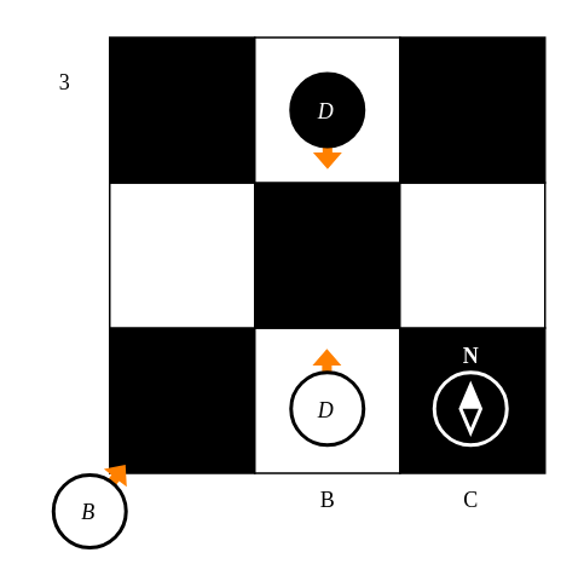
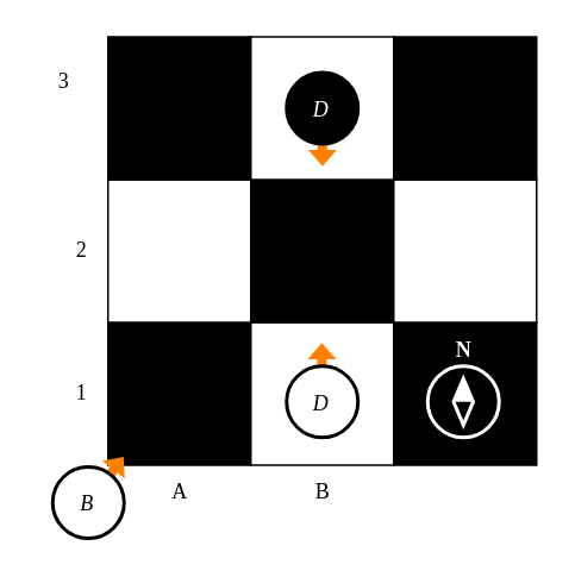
  <mxCell id="0" />
  <mxCell id="1" parent="0" />
  <mxCell id="2" value="" style="whiteSpace=wrap;html=1;aspect=fixed;fontFamily=CMU Serif;fontSource=https%3A%2F%2Fcdn.jsdelivr.net%2Fgh%2Fbitmaks%2Fcm-web-fonts%40latest%2Ffont%2FSerif%2Fcmunrm.woff;fillColor=#000000;" vertex="1" parent="1"><mxGeometry x="60" y="180" width="80" height="80" as="geometry" /></mxCell>
  <mxCell id="3" value="" style="whiteSpace=wrap;html=1;aspect=fixed;fillColor=#FFFFFF;fontFamily=CMU Serif;fontSource=https%3A%2F%2Fcdn.jsdelivr.net%2Fgh%2Fbitmaks%2Fcm-web-fonts%40latest%2Ffont%2FSerif%2Fcmunrm.woff;" vertex="1" parent="1"><mxGeometry x="140" y="180" width="80" height="80" as="geometry" /></mxCell>
  <mxCell id="4" value="" style="whiteSpace=wrap;html=1;aspect=fixed;fontFamily=CMU Serif;fontSource=https%3A%2F%2Fcdn.jsdelivr.net%2Fgh%2Fbitmaks%2Fcm-web-fonts%40latest%2Ffont%2FSerif%2Fcmunrm.woff;fillColor=#000000;" vertex="1" parent="1"><mxGeometry x="220" y="180" width="80" height="80" as="geometry" /></mxCell>
  <mxCell id="5" value="" style="whiteSpace=wrap;html=1;aspect=fixed;fontFamily=CMU Serif;fontSource=https%3A%2F%2Fcdn.jsdelivr.net%2Fgh%2Fbitmaks%2Fcm-web-fonts%40latest%2Ffont%2FSerif%2Fcmunrm.woff;fillColor=#000000;" vertex="1" parent="1"><mxGeometry x="140" y="100" width="80" height="80" as="geometry" /></mxCell>
  <mxCell id="6" value="" style="whiteSpace=wrap;html=1;aspect=fixed;fillColor=#FFFFFF;fontFamily=CMU Serif;fontSource=https%3A%2F%2Fcdn.jsdelivr.net%2Fgh%2Fbitmaks%2Fcm-web-fonts%40latest%2Ffont%2FSerif%2Fcmunrm.woff;" vertex="1" parent="1"><mxGeometry x="220" y="100" width="80" height="80" as="geometry" /></mxCell>
  <mxCell id="7" value="" style="whiteSpace=wrap;html=1;aspect=fixed;fillColor=#FFFFFF;fontFamily=CMU Serif;fontSource=https%3A%2F%2Fcdn.jsdelivr.net%2Fgh%2Fbitmaks%2Fcm-web-fonts%40latest%2Ffont%2FSerif%2Fcmunrm.woff;" vertex="1" parent="1"><mxGeometry x="60" y="100" width="80" height="80" as="geometry" /></mxCell>
+ <mxCell id="8" value="A" style="text;html=1;align=center;verticalAlign=middle;resizable=0;points=[];autosize=1;strokeColor=none;fillColor=none;fontFamily=CMU Serif;fontSource=https%3A%2F%2Fcdn.jsdelivr.net%2Fgh%2Fbitmaks%2Fcm-web-fonts%40latest%2Ffont%2FSerif%2Fcmunrm.woff;" vertex="1" parent="1"><mxGeometry x="85" y="260" width="30" height="30" as="geometry" /></mxCell>
  <mxCell id="9" value="B" style="text;html=1;align=center;verticalAlign=middle;resizable=0;points=[];autosize=1;strokeColor=none;fillColor=none;fontFamily=CMU Serif;fontSource=https%3A%2F%2Fcdn.jsdelivr.net%2Fgh%2Fbitmaks%2Fcm-web-fonts%40latest%2Ffont%2FSerif%2Fcmunrm.woff;" vertex="1" parent="1"><mxGeometry x="165" y="260" width="30" height="30" as="geometry" /></mxCell>
- <mxCell id="10" value="C" style="text;html=1;align=center;verticalAlign=middle;resizable=0;points=[];autosize=1;strokeColor=none;fillColor=none;fontFamily=CMU Serif;fontSource=https%3A%2F%2Fcdn.jsdelivr.net%2Fgh%2Fbitmaks%2Fcm-web-fonts%40latest%2Ffont%2FSerif%2Fcmunrm.woff;" vertex="1" parent="1"><mxGeometry x="244" y="260" width="30" height="30" as="geometry" /></mxCell>
  <mxCell id="11" value="" style="whiteSpace=wrap;html=1;aspect=fixed;fontFamily=CMU Serif;fontSource=https%3A%2F%2Fcdn.jsdelivr.net%2Fgh%2Fbitmaks%2Fcm-web-fonts%40latest%2Ffont%2FSerif%2Fcmunrm.woff;fillColor=#000000;" vertex="1" parent="1"><mxGeometry x="60" y="20" width="80" height="80" as="geometry" /></mxCell>
  <mxCell id="12" value="" style="whiteSpace=wrap;html=1;aspect=fixed;fillColor=#FFFFFF;fontFamily=CMU Serif;fontSource=https%3A%2F%2Fcdn.jsdelivr.net%2Fgh%2Fbitmaks%2Fcm-web-fonts%40latest%2Ffont%2FSerif%2Fcmunrm.woff;" vertex="1" parent="1"><mxGeometry x="140" y="20" width="80" height="80" as="geometry" /></mxCell>
  <mxCell id="13" value="" style="whiteSpace=wrap;html=1;aspect=fixed;fontFamily=CMU Serif;fontSource=https%3A%2F%2Fcdn.jsdelivr.net%2Fgh%2Fbitmaks%2Fcm-web-fonts%40latest%2Ffont%2FSerif%2Fcmunrm.woff;fillColor=#000000;" vertex="1" parent="1"><mxGeometry x="220" y="20" width="80" height="80" as="geometry" /></mxCell>
+ <mxCell id="14" value="1" style="text;html=1;align=center;verticalAlign=middle;resizable=0;points=[];autosize=1;strokeColor=none;fillColor=none;fontFamily=CMU Serif;fontSource=https%3A%2F%2Fcdn.jsdelivr.net%2Fgh%2Fbitmaks%2Fcm-web-fonts%40latest%2Ffont%2FSerif%2Fcmunrm.woff;" vertex="1" parent="1"><mxGeometry x="30" y="205" width="30" height="30" as="geometry" /></mxCell>
+ <mxCell id="15" value="2" style="text;html=1;align=center;verticalAlign=middle;resizable=0;points=[];autosize=1;strokeColor=none;fillColor=none;fontFamily=CMU Serif;fontSource=https%3A%2F%2Fcdn.jsdelivr.net%2Fgh%2Fbitmaks%2Fcm-web-fonts%40latest%2Ffont%2FSerif%2Fcmunrm.woff;" vertex="1" parent="1"><mxGeometry x="30" y="125" width="30" height="30" as="geometry" /></mxCell>
  <mxCell id="16" value="3" style="text;html=1;align=center;verticalAlign=middle;resizable=0;points=[];autosize=1;strokeColor=none;fillColor=none;fontFamily=CMU Serif;fontSource=https%3A%2F%2Fcdn.jsdelivr.net%2Fgh%2Fbitmaks%2Fcm-web-fonts%40latest%2Ffont%2FSerif%2Fcmunrm.woff;" vertex="1" parent="1"><mxGeometry x="20" y="30" width="30" height="30" as="geometry" /></mxCell>
  <mxCell id="17" value="" style="shape=flexArrow;endArrow=classic;html=1;rounded=0;fillColor=#FF8000;strokeColor=none;width=5.361;endSize=2.711;endWidth=9.597;" edge="1" parent="1" source="20"><mxGeometry width="50" height="50" relative="1" as="geometry"><mxPoint x="98" y="-349" as="sourcePoint" /><mxPoint x="69" y="255" as="targetPoint" /></mxGeometry></mxCell>
  <mxCell id="18" value="" style="group" vertex="1" connectable="0" parent="1"><mxGeometry x="29" y="261" width="40" height="40" as="geometry" /></mxCell>
  <mxCell id="19" value="" style="ellipse;whiteSpace=wrap;html=1;aspect=fixed;fontFamily=CMU Serif;fontSource=https%3A%2F%2Fcdn.jsdelivr.net%2Fgh%2Fbitmaks%2Fcm-web-fonts%40latest%2Ffont%2FSerif%2Fcmunrm.woff;strokeWidth=2;" vertex="1" parent="18"><mxGeometry width="40" height="40" as="geometry" /></mxCell>
  <mxCell id="20" value="B" style="text;html=1;align=center;verticalAlign=middle;resizable=0;points=[];autosize=1;strokeColor=none;fillColor=none;fontFamily=CMU Serif;fontSource=https%3A%2F%2Fcdn.jsdelivr.net%2Fgh%2Fbitmaks%2Fcm-web-fonts%40latest%2Ffont%2FSerif%2Fcmunrm.woff;fontStyle=2" vertex="1" parent="18"><mxGeometry x="4" y="6" width="30" height="30" as="geometry" /></mxCell>
  <mxCell id="21" value="" style="shape=flexArrow;endArrow=classic;html=1;rounded=0;fillColor=#FF8000;strokeColor=none;width=5.361;endSize=2.711;endWidth=9.597;" edge="1" parent="1"><mxGeometry width="50" height="50" relative="1" as="geometry"><mxPoint x="179.77" y="211" as="sourcePoint" /><mxPoint x="179.77" y="191" as="targetPoint" /></mxGeometry></mxCell>
  <mxCell id="22" value="" style="group" vertex="1" connectable="0" parent="1"><mxGeometry x="160" y="204.5" width="40" height="40" as="geometry" /></mxCell>
  <mxCell id="23" value="" style="ellipse;whiteSpace=wrap;html=1;aspect=fixed;fontFamily=CMU Serif;fontSource=https%3A%2F%2Fcdn.jsdelivr.net%2Fgh%2Fbitmaks%2Fcm-web-fonts%40latest%2Ffont%2FSerif%2Fcmunrm.woff;strokeWidth=2;" vertex="1" parent="22"><mxGeometry width="40" height="40" as="geometry" /></mxCell>
  <mxCell id="24" value="D" style="text;html=1;align=center;verticalAlign=middle;resizable=0;points=[];autosize=1;strokeColor=none;fillColor=none;fontFamily=CMU Serif;fontSource=https%3A%2F%2Fcdn.jsdelivr.net%2Fgh%2Fbitmaks%2Fcm-web-fonts%40latest%2Ffont%2FSerif%2Fcmunrm.woff;fontStyle=2" vertex="1" parent="22"><mxGeometry x="5" y="8" width="27" height="26" as="geometry" /></mxCell>
  <mxCell id="25" value="" style="ellipse;whiteSpace=wrap;html=1;aspect=fixed;fillColor=none;strokeColor=#FFFFFF;strokeWidth=2;" vertex="1" parent="1"><mxGeometry x="239" y="204.5" width="40" height="40" as="geometry" /></mxCell>
  <mxCell id="26" value="" style="triangle;whiteSpace=wrap;html=1;rotation=-90;fillColor=#FFFFFF;strokeColor=none;" vertex="1" parent="1"><mxGeometry x="252.5" y="213" width="13" height="10" as="geometry" /></mxCell>
  <mxCell id="27" value="N" style="text;html=1;align=center;verticalAlign=middle;resizable=0;points=[];autosize=1;strokeColor=none;fillColor=none;fontFamily=CMU Serif;fontSource=https%3A%2F%2Fcdn.jsdelivr.net%2Fgh%2Fbitmaks%2Fcm-web-fonts%40latest%2Ffont%2FSerif%2Fcmunrm.woff;fontStyle=1;fontColor=#FFFFFF;" vertex="1" parent="1"><mxGeometry x="245.5" y="183" width="27" height="26" as="geometry" /></mxCell>
  <mxCell id="28" value="" style="rhombus;whiteSpace=wrap;html=1;fillColor=none;strokeColor=#FFFFFF;strokeWidth=2;" vertex="1" parent="1"><mxGeometry x="253.5" y="211.5" width="11" height="26" as="geometry" /></mxCell>
  <mxCell id="29" value="" style="shape=flexArrow;endArrow=classic;html=1;rounded=0;fillColor=#FF8000;strokeColor=none;width=5.361;endSize=2.711;endWidth=9.597;" edge="1" parent="1"><mxGeometry width="50" height="50" relative="1" as="geometry"><mxPoint x="179.89" y="47" as="sourcePoint" /><mxPoint x="180.12" y="93" as="targetPoint" /></mxGeometry></mxCell>
  <mxCell id="30" value="" style="group;fillColor=default;" vertex="1" connectable="0" parent="1"><mxGeometry x="160" y="40" width="40" height="40" as="geometry" /></mxCell>
  <mxCell id="31" value="" style="ellipse;whiteSpace=wrap;html=1;aspect=fixed;fontFamily=CMU Serif;fontSource=https%3A%2F%2Fcdn.jsdelivr.net%2Fgh%2Fbitmaks%2Fcm-web-fonts%40latest%2Ffont%2FSerif%2Fcmunrm.woff;strokeWidth=2;fillColor=#000000;" vertex="1" parent="30"><mxGeometry width="40" height="40" as="geometry" /></mxCell>
  <mxCell id="32" value="D" style="text;html=1;align=center;verticalAlign=middle;resizable=0;points=[];autosize=1;strokeColor=none;fillColor=none;fontFamily=CMU Serif;fontSource=https%3A%2F%2Fcdn.jsdelivr.net%2Fgh%2Fbitmaks%2Fcm-web-fonts%40latest%2Ffont%2FSerif%2Fcmunrm.woff;fontStyle=2;fontColor=#FFFFFF;" vertex="1" parent="30"><mxGeometry x="5" y="8" width="27" height="26" as="geometry" /></mxCell>
